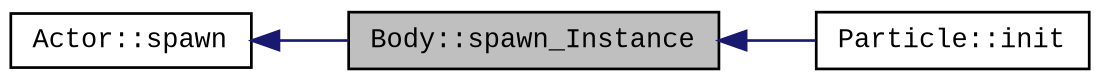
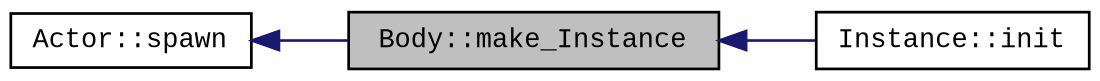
  digraph {
    fontname="Liberation Mono"
    rankdir=LR
    node [color=black fillcolor=white fontname="Liberation Mono" fontsize=10 shape=record style=filled]
    edge [color=midnightblue dir=back fontname="Liberation Mono" fontsize=10 labelfontname=Helvetica labelfontsize=10 style=solid]
-   n1 [fillcolor=grey75 fontcolor=black height=0.2 label="Body::spawn_Instance" width=0.4]
-   n2 [height=0.2 label="Particle::init" width=0.4]
+   n1 [fillcolor=grey75 fontcolor=black height=0.2 label="Body::make_Instance" width=0.4]
+   n2 [height=0.2 label="Instance::init" width=0.4]
    n3 [height=0.2 label="Actor::spawn" width=0.4]
    n1 -> n2
    n3 -> n1
  }
